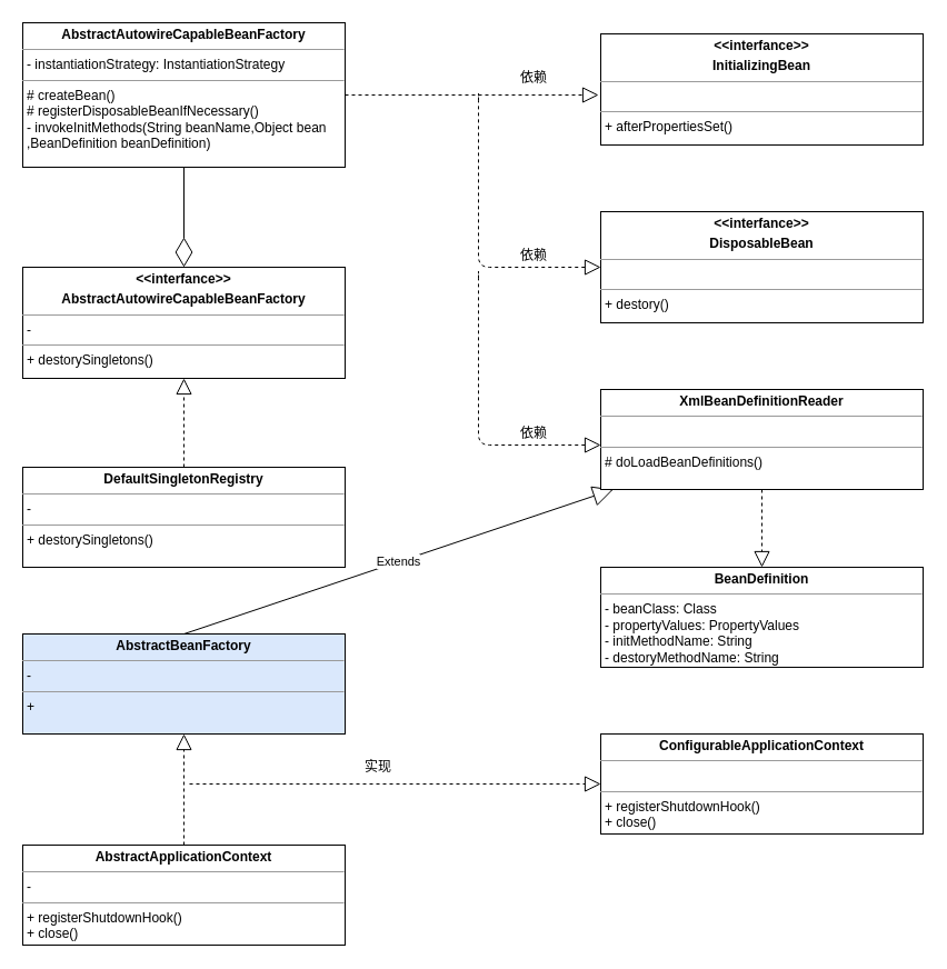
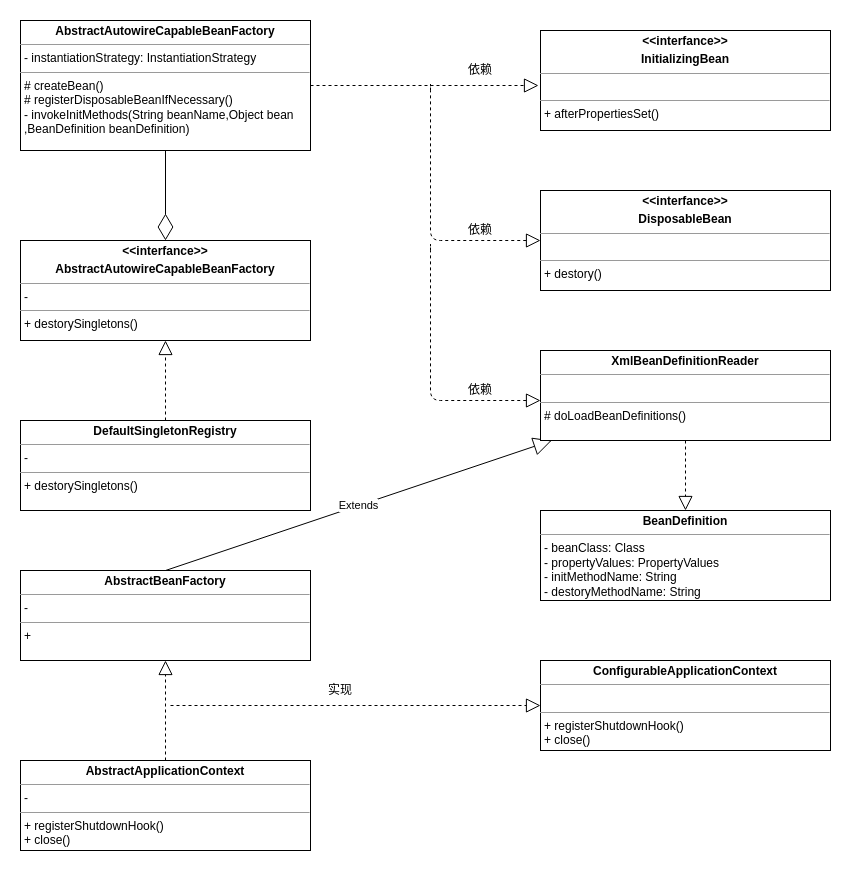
  <mxCell id="0" />
  <mxCell id="1" parent="0" />
  <mxCell id="2" value="&lt;p style=&quot;margin: 0px ; margin-top: 4px ; text-align: center&quot;&gt;&lt;b&gt;AbstractAutowireCapableBeanFactory&lt;/b&gt;&lt;/p&gt;&lt;hr size=&quot;1&quot;&gt;&lt;p style=&quot;margin: 0px ; margin-left: 4px&quot;&gt;- instantiationStrategy: InstantiationStrategy&lt;/p&gt;&lt;hr size=&quot;1&quot;&gt;&lt;p style=&quot;margin: 0px ; margin-left: 4px&quot;&gt;# createBean()&lt;/p&gt;&lt;p style=&quot;margin: 0px ; margin-left: 4px&quot;&gt;# registerDisposableBeanIfNecessary()&lt;/p&gt;&lt;p style=&quot;margin: 0px ; margin-left: 4px&quot;&gt;- invokeInitMethods(String beanName,Object bean&lt;/p&gt;&lt;p style=&quot;margin: 0px ; margin-left: 4px&quot;&gt;,BeanDefinition beanDefinition)&lt;/p&gt;" style="verticalAlign=top;align=left;overflow=fill;fontSize=12;fontFamily=Helvetica;html=1;" parent="1" vertex="1"><mxGeometry x="20" y="20" width="290" height="130" as="geometry" /></mxCell>
  <mxCell id="3" value="&lt;p style=&quot;margin: 0px ; margin-top: 4px ; text-align: center&quot;&gt;&lt;b&gt;&amp;lt;&amp;lt;interfance&amp;gt;&amp;gt;&lt;/b&gt;&lt;/p&gt;&lt;p style=&quot;margin: 0px ; margin-top: 4px ; text-align: center&quot;&gt;&lt;b&gt;AbstractAutowireCapableBeanFactory&lt;/b&gt;&lt;/p&gt;&lt;hr size=&quot;1&quot;&gt;&lt;p style=&quot;margin: 0px ; margin-left: 4px&quot;&gt;-&lt;/p&gt;&lt;hr size=&quot;1&quot;&gt;&lt;p style=&quot;margin: 0px ; margin-left: 4px&quot;&gt;+ destorySingletons()&lt;/p&gt;" style="verticalAlign=top;align=left;overflow=fill;fontSize=12;fontFamily=Helvetica;html=1;" vertex="1" parent="1"><mxGeometry x="20" y="240" width="290" height="100" as="geometry" /></mxCell>
  <mxCell id="4" value="" style="endArrow=diamondThin;endFill=0;endSize=24;html=1;entryX=0.5;entryY=0;entryDx=0;entryDy=0;exitX=0.5;exitY=1;exitDx=0;exitDy=0;" edge="1" parent="1" source="2" target="3"><mxGeometry width="160" relative="1" as="geometry"><mxPoint x="450" y="300" as="sourcePoint" /><mxPoint x="610" y="300" as="targetPoint" /></mxGeometry></mxCell>
  <mxCell id="5" value="&lt;p style=&quot;margin: 0px ; margin-top: 4px ; text-align: center&quot;&gt;&lt;b&gt;DefaultSingletonRegistry&lt;/b&gt;&lt;br&gt;&lt;/p&gt;&lt;hr size=&quot;1&quot;&gt;&lt;p style=&quot;margin: 0px ; margin-left: 4px&quot;&gt;-&lt;/p&gt;&lt;hr size=&quot;1&quot;&gt;&lt;p style=&quot;margin: 0px ; margin-left: 4px&quot;&gt;+ destorySingletons()&lt;/p&gt;" style="verticalAlign=top;align=left;overflow=fill;fontSize=12;fontFamily=Helvetica;html=1;" vertex="1" parent="1"><mxGeometry x="20" y="420" width="290" height="90" as="geometry" /></mxCell>
  <mxCell id="6" value="" style="endArrow=block;dashed=1;endFill=0;endSize=12;html=1;entryX=0.5;entryY=1;entryDx=0;entryDy=0;exitX=0.5;exitY=0;exitDx=0;exitDy=0;" edge="1" parent="1" source="5" target="3"><mxGeometry width="160" relative="1" as="geometry"><mxPoint x="150" y="430" as="sourcePoint" /><mxPoint x="310" y="430" as="targetPoint" /></mxGeometry></mxCell>
- <mxCell id="7" value="&lt;p style=&quot;margin: 0px ; margin-top: 4px ; text-align: center&quot;&gt;&lt;b&gt;AbstractBeanFactory&lt;/b&gt;&lt;br&gt;&lt;/p&gt;&lt;hr size=&quot;1&quot;&gt;&lt;p style=&quot;margin: 0px ; margin-left: 4px&quot;&gt;-&lt;/p&gt;&lt;hr size=&quot;1&quot;&gt;&lt;p style=&quot;margin: 0px ; margin-left: 4px&quot;&gt;+&lt;/p&gt;" style="verticalAlign=top;align=left;overflow=fill;fontSize=12;fontFamily=Helvetica;html=1;fillColor=#dae8fc;" vertex="1" parent="1"><mxGeometry x="20" y="570" width="290" height="90" as="geometry" /></mxCell>
+ <mxCell id="7" value="&lt;p style=&quot;margin: 0px ; margin-top: 4px ; text-align: center&quot;&gt;&lt;b&gt;AbstractBeanFactory&lt;/b&gt;&lt;br&gt;&lt;/p&gt;&lt;hr size=&quot;1&quot;&gt;&lt;p style=&quot;margin: 0px ; margin-left: 4px&quot;&gt;-&lt;/p&gt;&lt;hr size=&quot;1&quot;&gt;&lt;p style=&quot;margin: 0px ; margin-left: 4px&quot;&gt;+&lt;/p&gt;" style="verticalAlign=top;align=left;overflow=fill;fontSize=12;fontFamily=Helvetica;html=1;" vertex="1" parent="1"><mxGeometry x="20" y="570" width="290" height="90" as="geometry" /></mxCell>
  <mxCell id="8" value="Extends" style="endArrow=block;endSize=16;endFill=0;html=1;exitX=0.5;exitY=0;exitDx=0;exitDy=0;" edge="1" parent="1" source="7" target="13"><mxGeometry width="160" relative="1" as="geometry"><mxPoint x="120" y="560" as="sourcePoint" /><mxPoint x="280" y="560" as="targetPoint" /></mxGeometry></mxCell>
  <mxCell id="9" value="&lt;p style=&quot;margin: 0px ; margin-top: 4px ; text-align: center&quot;&gt;&lt;b&gt;AbstractApplicationContext&lt;/b&gt;&lt;/p&gt;&lt;hr size=&quot;1&quot;&gt;&lt;p style=&quot;margin: 0px ; margin-left: 4px&quot;&gt;-&lt;/p&gt;&lt;hr size=&quot;1&quot;&gt;&lt;p style=&quot;margin: 0px ; margin-left: 4px&quot;&gt;+ registerShutdownHook()&lt;/p&gt;&lt;p style=&quot;margin: 0px ; margin-left: 4px&quot;&gt;+ close()&lt;/p&gt;" style="verticalAlign=top;align=left;overflow=fill;fontSize=12;fontFamily=Helvetica;html=1;" vertex="1" parent="1"><mxGeometry x="20" y="760" width="290" height="90" as="geometry" /></mxCell>
  <mxCell id="10" value="" style="endArrow=block;dashed=1;endFill=0;endSize=12;html=1;entryX=0.5;entryY=1;entryDx=0;entryDy=0;exitX=0.5;exitY=0;exitDx=0;exitDy=0;" edge="1" parent="1" source="9" target="7"><mxGeometry width="160" relative="1" as="geometry"><mxPoint x="170" y="760" as="sourcePoint" /><mxPoint x="320" y="740" as="targetPoint" /></mxGeometry></mxCell>
  <mxCell id="11" value="&lt;p style=&quot;margin: 0px ; margin-top: 4px ; text-align: center&quot;&gt;&lt;b&gt;&amp;lt;&amp;lt;interfance&amp;gt;&amp;gt;&lt;/b&gt;&lt;/p&gt;&lt;p style=&quot;margin: 0px ; margin-top: 4px ; text-align: center&quot;&gt;&lt;b&gt;InitializingBean&lt;/b&gt;&lt;/p&gt;&lt;hr size=&quot;1&quot;&gt;&lt;p style=&quot;margin: 0px ; margin-left: 4px&quot;&gt;&lt;br&gt;&lt;/p&gt;&lt;hr size=&quot;1&quot;&gt;&lt;p style=&quot;margin: 0px ; margin-left: 4px&quot;&gt;+ afterPropertiesSet()&lt;/p&gt;" style="verticalAlign=top;align=left;overflow=fill;fontSize=12;fontFamily=Helvetica;html=1;" vertex="1" parent="1"><mxGeometry x="540" y="30" width="290" height="100" as="geometry" /></mxCell>
  <mxCell id="12" value="&lt;p style=&quot;margin: 0px ; margin-top: 4px ; text-align: center&quot;&gt;&lt;b&gt;&amp;lt;&amp;lt;interfance&amp;gt;&amp;gt;&lt;/b&gt;&lt;/p&gt;&lt;p style=&quot;margin: 0px ; margin-top: 4px ; text-align: center&quot;&gt;&lt;b&gt;DisposableBean&lt;/b&gt;&lt;/p&gt;&lt;hr size=&quot;1&quot;&gt;&lt;p style=&quot;margin: 0px ; margin-left: 4px&quot;&gt;&lt;br&gt;&lt;/p&gt;&lt;hr size=&quot;1&quot;&gt;&lt;p style=&quot;margin: 0px ; margin-left: 4px&quot;&gt;+ destory()&lt;/p&gt;" style="verticalAlign=top;align=left;overflow=fill;fontSize=12;fontFamily=Helvetica;html=1;" vertex="1" parent="1"><mxGeometry x="540" y="190" width="290" height="100" as="geometry" /></mxCell>
  <mxCell id="13" value="&lt;p style=&quot;margin: 0px ; margin-top: 4px ; text-align: center&quot;&gt;&lt;b&gt;XmlBeanDefinitionReader&lt;/b&gt;&lt;/p&gt;&lt;hr size=&quot;1&quot;&gt;&lt;p style=&quot;margin: 0px ; margin-left: 4px&quot;&gt;&lt;br&gt;&lt;/p&gt;&lt;hr size=&quot;1&quot;&gt;&lt;p style=&quot;margin: 0px ; margin-left: 4px&quot;&gt;# doLoadBeanDefinitions()&lt;/p&gt;" style="verticalAlign=top;align=left;overflow=fill;fontSize=12;fontFamily=Helvetica;html=1;" vertex="1" parent="1"><mxGeometry x="540" y="350" width="290" height="90" as="geometry" /></mxCell>
  <mxCell id="14" value="" style="endArrow=block;dashed=1;endFill=0;endSize=12;html=1;exitX=1;exitY=0.5;exitDx=0;exitDy=0;" edge="1" parent="1" source="2"><mxGeometry width="160" relative="1" as="geometry"><mxPoint x="450" y="300" as="sourcePoint" /><mxPoint x="538" y="85" as="targetPoint" /></mxGeometry></mxCell>
  <mxCell id="15" value="" style="endArrow=block;dashed=1;endFill=0;endSize=12;html=1;" edge="1" parent="1"><mxGeometry width="160" relative="1" as="geometry"><mxPoint x="430" y="90" as="sourcePoint" /><mxPoint x="540" y="240" as="targetPoint" /><Array as="points"><mxPoint x="430" y="80" /><mxPoint x="430" y="240" /></Array></mxGeometry></mxCell>
  <mxCell id="16" value="" style="endArrow=block;dashed=1;endFill=0;endSize=12;html=1;" edge="1" parent="1"><mxGeometry width="160" relative="1" as="geometry"><mxPoint x="430" y="250" as="sourcePoint" /><mxPoint x="540" y="400" as="targetPoint" /><Array as="points"><mxPoint x="430" y="240" /><mxPoint x="430" y="400" /></Array></mxGeometry></mxCell>
  <mxCell id="17" value="依赖" style="text;html=1;strokeColor=none;fillColor=none;align=center;verticalAlign=middle;whiteSpace=wrap;rounded=0;" vertex="1" parent="1"><mxGeometry x="460" y="60" width="40" height="20" as="geometry" /></mxCell>
  <mxCell id="18" value="依赖" style="text;html=1;strokeColor=none;fillColor=none;align=center;verticalAlign=middle;whiteSpace=wrap;rounded=0;" vertex="1" parent="1"><mxGeometry x="460" y="220" width="40" height="20" as="geometry" /></mxCell>
  <mxCell id="19" value="依赖" style="text;html=1;strokeColor=none;fillColor=none;align=center;verticalAlign=middle;whiteSpace=wrap;rounded=0;" vertex="1" parent="1"><mxGeometry x="460" y="380" width="40" height="20" as="geometry" /></mxCell>
  <mxCell id="20" value="&lt;p style=&quot;margin: 0px ; margin-top: 4px ; text-align: center&quot;&gt;&lt;b&gt;BeanDefinition&lt;/b&gt;&lt;/p&gt;&lt;hr size=&quot;1&quot;&gt;&lt;p style=&quot;margin: 0px ; margin-left: 4px&quot;&gt;- beanClass: Class&lt;/p&gt;&lt;p style=&quot;margin: 0px ; margin-left: 4px&quot;&gt;- propertyValues: PropertyValues&lt;/p&gt;&lt;p style=&quot;margin: 0px ; margin-left: 4px&quot;&gt;- initMethodName: String&lt;/p&gt;&lt;p style=&quot;margin: 0px ; margin-left: 4px&quot;&gt;- destoryMethodName: String&lt;/p&gt;&lt;hr size=&quot;1&quot;&gt;&lt;p style=&quot;margin: 0px ; margin-left: 4px&quot;&gt;&lt;br&gt;&lt;/p&gt;" style="verticalAlign=top;align=left;overflow=fill;fontSize=12;fontFamily=Helvetica;html=1;" vertex="1" parent="1"><mxGeometry x="540" y="510" width="290" height="90" as="geometry" /></mxCell>
  <mxCell id="21" value="" style="endArrow=block;dashed=1;endFill=0;endSize=12;html=1;exitX=0.5;exitY=1;exitDx=0;exitDy=0;" edge="1" parent="1" source="13" target="20"><mxGeometry width="160" relative="1" as="geometry"><mxPoint x="670" y="440" as="sourcePoint" /><mxPoint x="830" y="440" as="targetPoint" /></mxGeometry></mxCell>
  <mxCell id="22" value="&lt;p style=&quot;margin: 0px ; margin-top: 4px ; text-align: center&quot;&gt;&lt;b&gt;ConfigurableApplicationContext&lt;/b&gt;&lt;/p&gt;&lt;hr size=&quot;1&quot;&gt;&lt;p style=&quot;margin: 0px ; margin-left: 4px&quot;&gt;&lt;br&gt;&lt;/p&gt;&lt;hr size=&quot;1&quot;&gt;&lt;p style=&quot;margin: 0px ; margin-left: 4px&quot;&gt;+ registerShutdownHook()&lt;/p&gt;&lt;p style=&quot;margin: 0px ; margin-left: 4px&quot;&gt;+ close()&lt;/p&gt;" style="verticalAlign=top;align=left;overflow=fill;fontSize=12;fontFamily=Helvetica;html=1;" vertex="1" parent="1"><mxGeometry x="540" y="660" width="290" height="90" as="geometry" /></mxCell>
  <mxCell id="23" value="" style="endArrow=block;dashed=1;endFill=0;endSize=12;html=1;entryX=0;entryY=0.5;entryDx=0;entryDy=0;" edge="1" parent="1" target="22"><mxGeometry width="160" relative="1" as="geometry"><mxPoint x="170" y="705" as="sourcePoint" /><mxPoint x="610" y="700" as="targetPoint" /></mxGeometry></mxCell>
  <mxCell id="24" value="实现" style="text;html=1;strokeColor=none;fillColor=none;align=center;verticalAlign=middle;whiteSpace=wrap;rounded=0;" vertex="1" parent="1"><mxGeometry x="320" y="680" width="40" height="20" as="geometry" /></mxCell>
